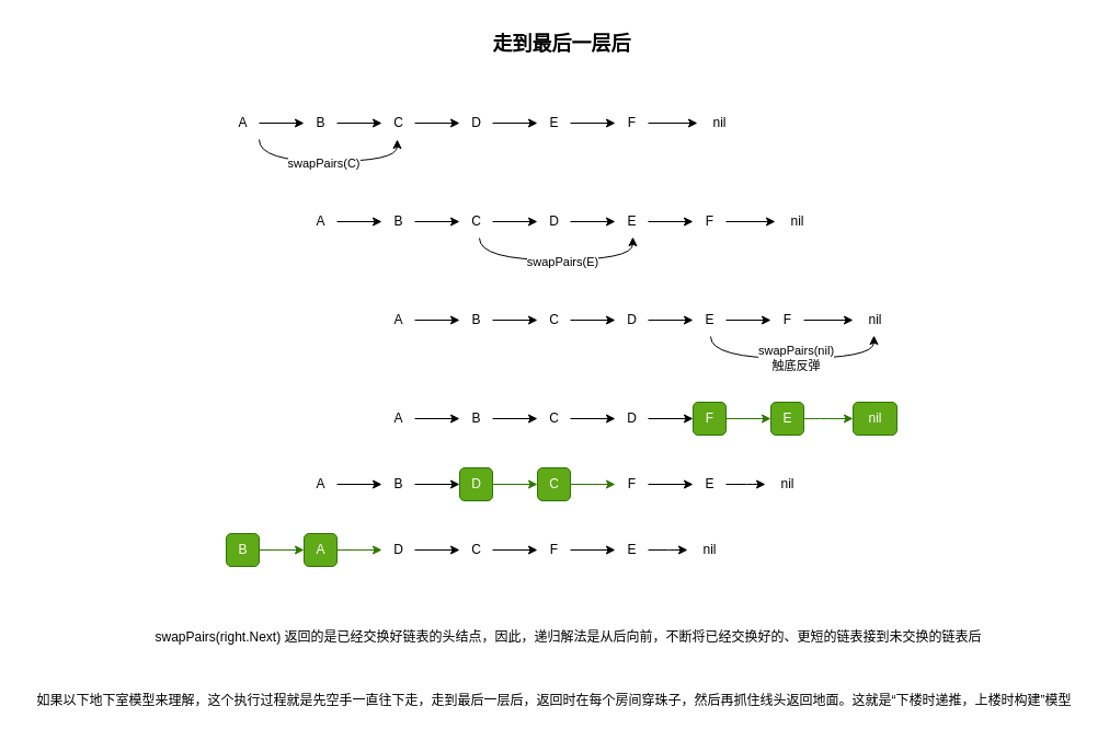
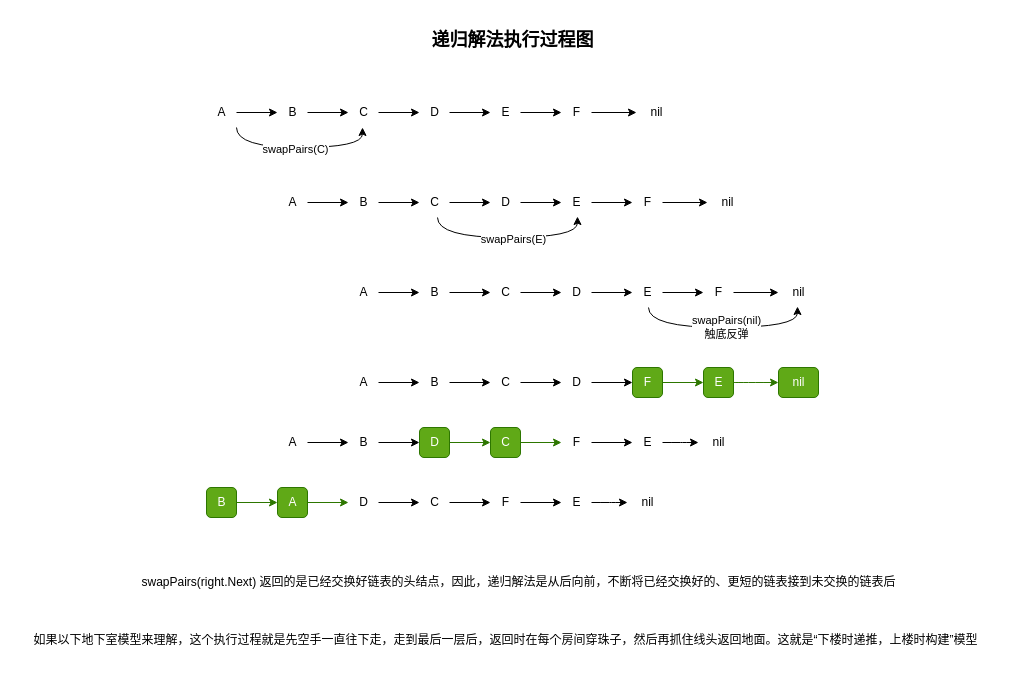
  <mxCell id="0" />
  <mxCell id="1" parent="0" />
  <mxCell id="2" style="edgeStyle=orthogonalEdgeStyle;rounded=1;orthogonalLoop=1;jettySize=auto;html=1;" edge="1" parent="1" source="3" target="5"><mxGeometry relative="1" as="geometry" /></mxCell>
  <mxCell id="3" value="A" style="text;html=1;align=center;verticalAlign=middle;resizable=0;points=[];autosize=1;strokeColor=none;fillColor=none;flipH=1;flipV=1;rounded=1;" vertex="1" parent="1"><mxGeometry x="206" y="97" width="30" height="30" as="geometry" /></mxCell>
  <mxCell id="4" style="edgeStyle=orthogonalEdgeStyle;rounded=1;orthogonalLoop=1;jettySize=auto;html=1;" edge="1" parent="1" source="5" target="7"><mxGeometry relative="1" as="geometry" /></mxCell>
  <mxCell id="5" value="B" style="text;html=1;align=center;verticalAlign=middle;resizable=0;points=[];autosize=1;strokeColor=none;fillColor=none;flipH=1;flipV=1;rounded=1;" vertex="1" parent="1"><mxGeometry x="277" y="97" width="30" height="30" as="geometry" /></mxCell>
  <mxCell id="6" style="edgeStyle=orthogonalEdgeStyle;rounded=1;orthogonalLoop=1;jettySize=auto;html=1;" edge="1" parent="1" source="7" target="9"><mxGeometry relative="1" as="geometry" /></mxCell>
  <mxCell id="7" value="C" style="text;html=1;align=center;verticalAlign=middle;resizable=0;points=[];autosize=1;strokeColor=none;fillColor=none;flipH=1;flipV=1;rounded=1;" vertex="1" parent="1"><mxGeometry x="348" y="97" width="30" height="30" as="geometry" /></mxCell>
  <mxCell id="8" style="edgeStyle=orthogonalEdgeStyle;rounded=1;orthogonalLoop=1;jettySize=auto;html=1;" edge="1" parent="1" source="9" target="11"><mxGeometry relative="1" as="geometry" /></mxCell>
  <mxCell id="9" value="D" style="text;html=1;align=center;verticalAlign=middle;resizable=0;points=[];autosize=1;strokeColor=none;fillColor=none;flipH=1;flipV=1;rounded=1;" vertex="1" parent="1"><mxGeometry x="419" y="97" width="30" height="30" as="geometry" /></mxCell>
  <mxCell id="10" style="edgeStyle=orthogonalEdgeStyle;rounded=1;orthogonalLoop=1;jettySize=auto;html=1;" edge="1" parent="1" source="11" target="13"><mxGeometry relative="1" as="geometry" /></mxCell>
  <mxCell id="11" value="E" style="text;html=1;align=center;verticalAlign=middle;resizable=0;points=[];autosize=1;strokeColor=none;fillColor=none;flipH=1;flipV=1;rounded=1;" vertex="1" parent="1"><mxGeometry x="490" y="97" width="30" height="30" as="geometry" /></mxCell>
  <mxCell id="12" style="edgeStyle=orthogonalEdgeStyle;rounded=1;orthogonalLoop=1;jettySize=auto;html=1;" edge="1" parent="1" source="13" target="50"><mxGeometry relative="1" as="geometry" /></mxCell>
  <mxCell id="13" value="F" style="text;html=1;align=center;verticalAlign=middle;resizable=0;points=[];autosize=1;strokeColor=none;fillColor=none;flipH=1;flipV=1;rounded=1;" vertex="1" parent="1"><mxGeometry x="561" y="97" width="30" height="30" as="geometry" /></mxCell>
  <mxCell id="14" style="edgeStyle=orthogonalEdgeStyle;rounded=1;orthogonalLoop=1;jettySize=auto;html=1;fillColor=#60a917;strokeColor=#2D7600;" edge="1" parent="1" source="15" target="17"><mxGeometry relative="1" as="geometry" /></mxCell>
  <mxCell id="15" value="B" style="text;html=1;align=center;verticalAlign=middle;resizable=0;points=[];autosize=1;strokeColor=#2D7600;fillColor=#60a917;flipH=1;flipV=1;rounded=1;fontColor=#ffffff;" vertex="1" parent="1"><mxGeometry x="206" y="487" width="30" height="30" as="geometry" /></mxCell>
  <mxCell id="16" style="edgeStyle=orthogonalEdgeStyle;rounded=1;orthogonalLoop=1;jettySize=auto;html=1;fillColor=#60a917;strokeColor=#2D7600;" edge="1" parent="1" source="17" target="19"><mxGeometry relative="1" as="geometry" /></mxCell>
  <mxCell id="17" value="A" style="text;html=1;align=center;verticalAlign=middle;resizable=0;points=[];autosize=1;strokeColor=#2D7600;fillColor=#60a917;flipH=1;flipV=1;rounded=1;fontColor=#ffffff;" vertex="1" parent="1"><mxGeometry x="277" y="487" width="30" height="30" as="geometry" /></mxCell>
  <mxCell id="18" style="edgeStyle=orthogonalEdgeStyle;rounded=1;orthogonalLoop=1;jettySize=auto;html=1;" edge="1" parent="1" source="19" target="21"><mxGeometry relative="1" as="geometry" /></mxCell>
  <mxCell id="19" value="D" style="text;html=1;align=center;verticalAlign=middle;resizable=0;points=[];autosize=1;strokeColor=none;fillColor=none;flipH=1;flipV=1;rounded=1;" vertex="1" parent="1"><mxGeometry x="348" y="487" width="30" height="30" as="geometry" /></mxCell>
  <mxCell id="20" style="edgeStyle=orthogonalEdgeStyle;rounded=1;orthogonalLoop=1;jettySize=auto;html=1;" edge="1" parent="1" source="21" target="23"><mxGeometry relative="1" as="geometry" /></mxCell>
  <mxCell id="21" value="C" style="text;html=1;align=center;verticalAlign=middle;resizable=0;points=[];autosize=1;strokeColor=none;fillColor=none;flipH=1;flipV=1;rounded=1;" vertex="1" parent="1"><mxGeometry x="419" y="487" width="30" height="30" as="geometry" /></mxCell>
  <mxCell id="22" style="edgeStyle=orthogonalEdgeStyle;rounded=1;orthogonalLoop=1;jettySize=auto;html=1;" edge="1" parent="1" source="23" target="25"><mxGeometry relative="1" as="geometry" /></mxCell>
  <mxCell id="23" value="F" style="text;html=1;align=center;verticalAlign=middle;resizable=0;points=[];autosize=1;strokeColor=none;fillColor=none;flipH=1;flipV=1;rounded=1;" vertex="1" parent="1"><mxGeometry x="490" y="487" width="30" height="30" as="geometry" /></mxCell>
  <mxCell id="24" style="edgeStyle=orthogonalEdgeStyle;curved=1;rounded=1;orthogonalLoop=1;jettySize=auto;html=1;" edge="1" parent="1" source="25" target="55"><mxGeometry relative="1" as="geometry" /></mxCell>
  <mxCell id="25" value="E" style="text;html=1;align=center;verticalAlign=middle;resizable=0;points=[];autosize=1;strokeColor=none;fillColor=none;flipH=1;flipV=1;rounded=1;" vertex="1" parent="1"><mxGeometry x="561" y="487" width="30" height="30" as="geometry" /></mxCell>
  <mxCell id="26" style="edgeStyle=orthogonalEdgeStyle;rounded=1;orthogonalLoop=1;jettySize=auto;html=1;" edge="1" parent="1" source="27" target="29"><mxGeometry relative="1" as="geometry" /></mxCell>
  <mxCell id="27" value="A" style="text;html=1;align=center;verticalAlign=middle;resizable=0;points=[];autosize=1;strokeColor=none;fillColor=none;flipH=1;flipV=1;rounded=1;" vertex="1" parent="1"><mxGeometry x="348" y="367" width="30" height="30" as="geometry" /></mxCell>
  <mxCell id="28" style="edgeStyle=orthogonalEdgeStyle;rounded=1;orthogonalLoop=1;jettySize=auto;html=1;" edge="1" parent="1" source="29" target="31"><mxGeometry relative="1" as="geometry" /></mxCell>
  <mxCell id="29" value="B" style="text;html=1;align=center;verticalAlign=middle;resizable=0;points=[];autosize=1;strokeColor=none;fillColor=none;flipH=1;flipV=1;rounded=1;" vertex="1" parent="1"><mxGeometry x="419" y="367" width="30" height="30" as="geometry" /></mxCell>
  <mxCell id="30" style="edgeStyle=orthogonalEdgeStyle;rounded=1;orthogonalLoop=1;jettySize=auto;html=1;" edge="1" parent="1" source="31" target="33"><mxGeometry relative="1" as="geometry" /></mxCell>
  <mxCell id="31" value="C" style="text;html=1;align=center;verticalAlign=middle;resizable=0;points=[];autosize=1;strokeColor=none;fillColor=none;flipH=1;flipV=1;rounded=1;" vertex="1" parent="1"><mxGeometry x="490" y="367" width="30" height="30" as="geometry" /></mxCell>
  <mxCell id="32" style="edgeStyle=orthogonalEdgeStyle;rounded=1;orthogonalLoop=1;jettySize=auto;html=1;" edge="1" parent="1" source="33" target="35"><mxGeometry relative="1" as="geometry" /></mxCell>
  <mxCell id="33" value="D" style="text;html=1;align=center;verticalAlign=middle;resizable=0;points=[];autosize=1;strokeColor=none;fillColor=none;flipH=1;flipV=1;rounded=1;" vertex="1" parent="1"><mxGeometry x="561" y="367" width="30" height="30" as="geometry" /></mxCell>
  <mxCell id="34" style="edgeStyle=orthogonalEdgeStyle;rounded=1;orthogonalLoop=1;jettySize=auto;html=1;fillColor=#60a917;strokeColor=#2D7600;" edge="1" parent="1" source="35" target="37"><mxGeometry relative="1" as="geometry" /></mxCell>
  <mxCell id="35" value="F" style="text;html=1;align=center;verticalAlign=middle;resizable=0;points=[];autosize=1;strokeColor=#2D7600;fillColor=#60a917;flipH=1;flipV=1;rounded=1;fontColor=#ffffff;" vertex="1" parent="1"><mxGeometry x="632" y="367" width="30" height="30" as="geometry" /></mxCell>
  <mxCell id="36" style="edgeStyle=orthogonalEdgeStyle;curved=1;rounded=1;orthogonalLoop=1;jettySize=auto;html=1;fillColor=#60a917;strokeColor=#2D7600;" edge="1" parent="1" source="37" target="53"><mxGeometry relative="1" as="geometry" /></mxCell>
  <mxCell id="37" value="E" style="text;html=1;align=center;verticalAlign=middle;resizable=0;points=[];autosize=1;strokeColor=#2D7600;fillColor=#60a917;flipH=1;flipV=1;rounded=1;fontColor=#ffffff;" vertex="1" parent="1"><mxGeometry x="703" y="367" width="30" height="30" as="geometry" /></mxCell>
  <mxCell id="38" style="edgeStyle=orthogonalEdgeStyle;rounded=1;orthogonalLoop=1;jettySize=auto;html=1;" edge="1" parent="1" source="39" target="41"><mxGeometry relative="1" as="geometry" /></mxCell>
  <mxCell id="39" value="A" style="text;html=1;align=center;verticalAlign=middle;resizable=0;points=[];autosize=1;strokeColor=none;fillColor=none;flipH=1;flipV=1;rounded=1;" vertex="1" parent="1"><mxGeometry x="277" y="427" width="30" height="30" as="geometry" /></mxCell>
  <mxCell id="40" style="edgeStyle=orthogonalEdgeStyle;rounded=1;orthogonalLoop=1;jettySize=auto;html=1;" edge="1" parent="1" source="41" target="43"><mxGeometry relative="1" as="geometry" /></mxCell>
  <mxCell id="41" value="B" style="text;html=1;align=center;verticalAlign=middle;resizable=0;points=[];autosize=1;strokeColor=none;fillColor=none;flipH=1;flipV=1;rounded=1;" vertex="1" parent="1"><mxGeometry x="348" y="427" width="30" height="30" as="geometry" /></mxCell>
  <mxCell id="42" style="edgeStyle=orthogonalEdgeStyle;rounded=1;orthogonalLoop=1;jettySize=auto;html=1;fillColor=#60a917;strokeColor=#2D7600;" edge="1" parent="1" source="43" target="45"><mxGeometry relative="1" as="geometry" /></mxCell>
  <mxCell id="43" value="D" style="text;html=1;align=center;verticalAlign=middle;resizable=0;points=[];autosize=1;strokeColor=#2D7600;fillColor=#60a917;flipH=1;flipV=1;rounded=1;fontColor=#ffffff;" vertex="1" parent="1"><mxGeometry x="419" y="427" width="30" height="30" as="geometry" /></mxCell>
  <mxCell id="44" style="edgeStyle=orthogonalEdgeStyle;rounded=1;orthogonalLoop=1;jettySize=auto;html=1;fillColor=#60a917;strokeColor=#2D7600;" edge="1" parent="1" source="45" target="47"><mxGeometry relative="1" as="geometry" /></mxCell>
  <mxCell id="45" value="C" style="text;html=1;align=center;verticalAlign=middle;resizable=0;points=[];autosize=1;strokeColor=#2D7600;fillColor=#60a917;flipH=1;flipV=1;rounded=1;fontColor=#ffffff;" vertex="1" parent="1"><mxGeometry x="490" y="427" width="30" height="30" as="geometry" /></mxCell>
  <mxCell id="46" style="edgeStyle=orthogonalEdgeStyle;rounded=1;orthogonalLoop=1;jettySize=auto;html=1;" edge="1" parent="1" source="47" target="49"><mxGeometry relative="1" as="geometry" /></mxCell>
  <mxCell id="47" value="F" style="text;html=1;align=center;verticalAlign=middle;resizable=0;points=[];autosize=1;strokeColor=none;fillColor=none;flipH=1;flipV=1;rounded=1;" vertex="1" parent="1"><mxGeometry x="561" y="427" width="30" height="30" as="geometry" /></mxCell>
  <mxCell id="48" style="edgeStyle=orthogonalEdgeStyle;curved=1;rounded=1;orthogonalLoop=1;jettySize=auto;html=1;" edge="1" parent="1" source="49" target="54"><mxGeometry relative="1" as="geometry" /></mxCell>
  <mxCell id="49" value="E" style="text;html=1;align=center;verticalAlign=middle;resizable=0;points=[];autosize=1;strokeColor=none;fillColor=none;flipH=1;flipV=1;rounded=1;" vertex="1" parent="1"><mxGeometry x="632" y="427" width="30" height="30" as="geometry" /></mxCell>
  <mxCell id="50" value="nil" style="text;html=1;align=center;verticalAlign=middle;resizable=0;points=[];autosize=1;strokeColor=none;fillColor=none;rounded=1;" vertex="1" parent="1"><mxGeometry x="636" y="97" width="40" height="30" as="geometry" /></mxCell>
  <mxCell id="51" style="edgeStyle=orthogonalEdgeStyle;rounded=1;orthogonalLoop=1;jettySize=auto;html=1;entryX=0.533;entryY=0;entryDx=0;entryDy=0;entryPerimeter=0;curved=1;" edge="1" parent="1" source="3" target="7"><mxGeometry relative="1" as="geometry"><Array as="points"><mxPoint x="236" y="147" /><mxPoint x="362" y="147" /></Array></mxGeometry></mxCell>
  <mxCell id="52" value="swapPairs(C)" style="edgeLabel;html=1;align=center;verticalAlign=middle;resizable=0;points=[];rounded=1;" vertex="1" connectable="0" parent="51"><mxGeometry x="-0.06" y="-1" relative="1" as="geometry"><mxPoint as="offset" /></mxGeometry></mxCell>
  <mxCell id="53" value="nil" style="text;html=1;align=center;verticalAlign=middle;resizable=0;points=[];autosize=1;strokeColor=#2D7600;fillColor=#60a917;rounded=1;fontColor=#ffffff;" vertex="1" parent="1"><mxGeometry x="778" y="367" width="40" height="30" as="geometry" /></mxCell>
  <mxCell id="54" value="nil" style="text;html=1;align=center;verticalAlign=middle;resizable=0;points=[];autosize=1;strokeColor=none;fillColor=none;rounded=1;" vertex="1" parent="1"><mxGeometry x="698" y="427" width="40" height="30" as="geometry" /></mxCell>
  <mxCell id="55" value="nil" style="text;html=1;align=center;verticalAlign=middle;resizable=0;points=[];autosize=1;strokeColor=none;fillColor=none;rounded=1;" vertex="1" parent="1"><mxGeometry x="627" y="487" width="40" height="30" as="geometry" /></mxCell>
  <mxCell id="56" style="edgeStyle=orthogonalEdgeStyle;rounded=1;orthogonalLoop=1;jettySize=auto;html=1;" edge="1" parent="1" source="57" target="59"><mxGeometry relative="1" as="geometry" /></mxCell>
  <mxCell id="57" value="A" style="text;html=1;align=center;verticalAlign=middle;resizable=0;points=[];autosize=1;strokeColor=none;fillColor=none;flipH=1;flipV=1;rounded=1;" vertex="1" parent="1"><mxGeometry x="277" y="187" width="30" height="30" as="geometry" /></mxCell>
  <mxCell id="58" style="edgeStyle=orthogonalEdgeStyle;rounded=1;orthogonalLoop=1;jettySize=auto;html=1;" edge="1" parent="1" source="59" target="61"><mxGeometry relative="1" as="geometry" /></mxCell>
  <mxCell id="59" value="B" style="text;html=1;align=center;verticalAlign=middle;resizable=0;points=[];autosize=1;strokeColor=none;fillColor=none;flipH=1;flipV=1;rounded=1;" vertex="1" parent="1"><mxGeometry x="348" y="187" width="30" height="30" as="geometry" /></mxCell>
  <mxCell id="60" style="edgeStyle=orthogonalEdgeStyle;rounded=1;orthogonalLoop=1;jettySize=auto;html=1;" edge="1" parent="1" source="61" target="63"><mxGeometry relative="1" as="geometry" /></mxCell>
  <mxCell id="61" value="C" style="text;html=1;align=center;verticalAlign=middle;resizable=0;points=[];autosize=1;strokeColor=none;fillColor=none;flipH=1;flipV=1;rounded=1;" vertex="1" parent="1"><mxGeometry x="419" y="187" width="30" height="30" as="geometry" /></mxCell>
  <mxCell id="62" style="edgeStyle=orthogonalEdgeStyle;rounded=1;orthogonalLoop=1;jettySize=auto;html=1;" edge="1" parent="1" source="63" target="65"><mxGeometry relative="1" as="geometry" /></mxCell>
  <mxCell id="63" value="D" style="text;html=1;align=center;verticalAlign=middle;resizable=0;points=[];autosize=1;strokeColor=none;fillColor=none;flipH=1;flipV=1;rounded=1;" vertex="1" parent="1"><mxGeometry x="490" y="187" width="30" height="30" as="geometry" /></mxCell>
  <mxCell id="64" style="edgeStyle=orthogonalEdgeStyle;rounded=1;orthogonalLoop=1;jettySize=auto;html=1;" edge="1" parent="1" source="65" target="67"><mxGeometry relative="1" as="geometry" /></mxCell>
  <mxCell id="65" value="E" style="text;html=1;align=center;verticalAlign=middle;resizable=0;points=[];autosize=1;strokeColor=none;fillColor=none;flipH=1;flipV=1;rounded=1;" vertex="1" parent="1"><mxGeometry x="561" y="187" width="30" height="30" as="geometry" /></mxCell>
  <mxCell id="66" style="edgeStyle=orthogonalEdgeStyle;rounded=1;orthogonalLoop=1;jettySize=auto;html=1;" edge="1" parent="1" source="67" target="68"><mxGeometry relative="1" as="geometry" /></mxCell>
  <mxCell id="67" value="F" style="text;html=1;align=center;verticalAlign=middle;resizable=0;points=[];autosize=1;strokeColor=none;fillColor=none;flipH=1;flipV=1;rounded=1;" vertex="1" parent="1"><mxGeometry x="632" y="187" width="30" height="30" as="geometry" /></mxCell>
  <mxCell id="68" value="nil" style="text;html=1;align=center;verticalAlign=middle;resizable=0;points=[];autosize=1;strokeColor=none;fillColor=none;rounded=1;" vertex="1" parent="1"><mxGeometry x="707" y="187" width="40" height="30" as="geometry" /></mxCell>
  <mxCell id="69" style="edgeStyle=orthogonalEdgeStyle;curved=1;rounded=1;orthogonalLoop=1;jettySize=auto;html=1;entryX=0.467;entryY=0.033;entryDx=0;entryDy=0;entryPerimeter=0;" edge="1" parent="1" source="61" target="65"><mxGeometry relative="1" as="geometry"><Array as="points"><mxPoint x="437" y="237" /><mxPoint x="577" y="237" /></Array></mxGeometry></mxCell>
  <mxCell id="70" value="swapPairs(E)" style="edgeLabel;html=1;align=center;verticalAlign=middle;resizable=0;points=[];rounded=1;" vertex="1" connectable="0" parent="69"><mxGeometry x="0.05" y="-1" relative="1" as="geometry"><mxPoint as="offset" /></mxGeometry></mxCell>
  <mxCell id="71" style="edgeStyle=orthogonalEdgeStyle;rounded=1;orthogonalLoop=1;jettySize=auto;html=1;" edge="1" parent="1" source="72" target="74"><mxGeometry relative="1" as="geometry" /></mxCell>
  <mxCell id="72" value="A" style="text;html=1;align=center;verticalAlign=middle;resizable=0;points=[];autosize=1;strokeColor=none;fillColor=none;flipH=1;flipV=1;rounded=1;" vertex="1" parent="1"><mxGeometry x="348" y="277" width="30" height="30" as="geometry" /></mxCell>
  <mxCell id="73" style="edgeStyle=orthogonalEdgeStyle;rounded=1;orthogonalLoop=1;jettySize=auto;html=1;" edge="1" parent="1" source="74" target="76"><mxGeometry relative="1" as="geometry" /></mxCell>
  <mxCell id="74" value="B" style="text;html=1;align=center;verticalAlign=middle;resizable=0;points=[];autosize=1;strokeColor=none;fillColor=none;flipH=1;flipV=1;rounded=1;" vertex="1" parent="1"><mxGeometry x="419" y="277" width="30" height="30" as="geometry" /></mxCell>
  <mxCell id="75" style="edgeStyle=orthogonalEdgeStyle;rounded=1;orthogonalLoop=1;jettySize=auto;html=1;" edge="1" parent="1" source="76" target="78"><mxGeometry relative="1" as="geometry" /></mxCell>
  <mxCell id="76" value="C" style="text;html=1;align=center;verticalAlign=middle;resizable=0;points=[];autosize=1;strokeColor=none;fillColor=none;flipH=1;flipV=1;rounded=1;" vertex="1" parent="1"><mxGeometry x="490" y="277" width="30" height="30" as="geometry" /></mxCell>
  <mxCell id="77" style="edgeStyle=orthogonalEdgeStyle;rounded=1;orthogonalLoop=1;jettySize=auto;html=1;" edge="1" parent="1" source="78" target="80"><mxGeometry relative="1" as="geometry" /></mxCell>
  <mxCell id="78" value="D" style="text;html=1;align=center;verticalAlign=middle;resizable=0;points=[];autosize=1;strokeColor=none;fillColor=none;flipH=1;flipV=1;rounded=1;" vertex="1" parent="1"><mxGeometry x="561" y="277" width="30" height="30" as="geometry" /></mxCell>
  <mxCell id="79" style="edgeStyle=orthogonalEdgeStyle;rounded=1;orthogonalLoop=1;jettySize=auto;html=1;" edge="1" parent="1" source="80" target="82"><mxGeometry relative="1" as="geometry" /></mxCell>
  <mxCell id="80" value="E" style="text;html=1;align=center;verticalAlign=middle;resizable=0;points=[];autosize=1;strokeColor=none;fillColor=none;flipH=1;flipV=1;rounded=1;" vertex="1" parent="1"><mxGeometry x="632" y="277" width="30" height="30" as="geometry" /></mxCell>
  <mxCell id="81" style="edgeStyle=orthogonalEdgeStyle;rounded=1;orthogonalLoop=1;jettySize=auto;html=1;" edge="1" parent="1" source="82" target="83"><mxGeometry relative="1" as="geometry" /></mxCell>
  <mxCell id="82" value="F" style="text;html=1;align=center;verticalAlign=middle;resizable=0;points=[];autosize=1;strokeColor=none;fillColor=none;flipH=1;flipV=1;rounded=1;" vertex="1" parent="1"><mxGeometry x="703" y="277" width="30" height="30" as="geometry" /></mxCell>
  <mxCell id="83" value="nil" style="text;html=1;align=center;verticalAlign=middle;resizable=0;points=[];autosize=1;strokeColor=none;fillColor=none;rounded=1;" vertex="1" parent="1"><mxGeometry x="778" y="277" width="40" height="30" as="geometry" /></mxCell>
  <mxCell id="84" style="edgeStyle=orthogonalEdgeStyle;curved=1;rounded=1;orthogonalLoop=1;jettySize=auto;html=1;entryX=0.475;entryY=0.967;entryDx=0;entryDy=0;entryPerimeter=0;" edge="1" parent="1" source="80" target="83"><mxGeometry relative="1" as="geometry"><Array as="points"><mxPoint x="648" y="327" /><mxPoint x="797" y="327" /></Array></mxGeometry></mxCell>
  <mxCell id="85" value="swapPairs(nil)&lt;div&gt;触底反弹&lt;/div&gt;" style="edgeLabel;html=1;align=center;verticalAlign=middle;resizable=0;points=[];rounded=1;" vertex="1" connectable="0" parent="84"><mxGeometry x="0.021" y="1" relative="1" as="geometry"><mxPoint as="offset" /></mxGeometry></mxCell>
- <mxCell id="86" value="走到最后一层后" style="text;html=1;align=center;verticalAlign=middle;resizable=0;points=[];autosize=1;strokeColor=none;fillColor=none;fontSize=18;fontStyle=1" vertex="1" parent="1"><mxGeometry x="417" y="20" width="190" height="40" as="geometry" /></mxCell>
+ <mxCell id="86" value="递归解法执行过程图" style="text;html=1;align=center;verticalAlign=middle;resizable=0;points=[];autosize=1;strokeColor=none;fillColor=none;fontSize=18;fontStyle=1" vertex="1" parent="1"><mxGeometry x="417" y="20" width="190" height="40" as="geometry" /></mxCell>
  <mxCell id="87" value="swapPairs(right.Next) 返回的是已经交换好链表的头结点，因此，递归解法是从后向前，不断将已经交换好的、更短的链表接到未交换的链表后" style="text;html=1;align=center;verticalAlign=middle;resizable=0;points=[];autosize=1;strokeColor=none;fillColor=none;" vertex="1" parent="1"><mxGeometry x="128" y="567" width="780" height="30" as="geometry" /></mxCell>
  <mxCell id="88" value="如果以下地下室模型来理解，这个执行过程就是先空手一直往下走，走到最后一层后，返回时在每个房间穿珠子，然后再抓住线头返回地面。这就是“下楼时递推，上楼时构建”模型" style="text;html=1;align=center;verticalAlign=middle;resizable=0;points=[];autosize=1;strokeColor=none;fillColor=none;" vertex="1" parent="1"><mxGeometry x="20" y="625" width="970" height="30" as="geometry" /></mxCell>
